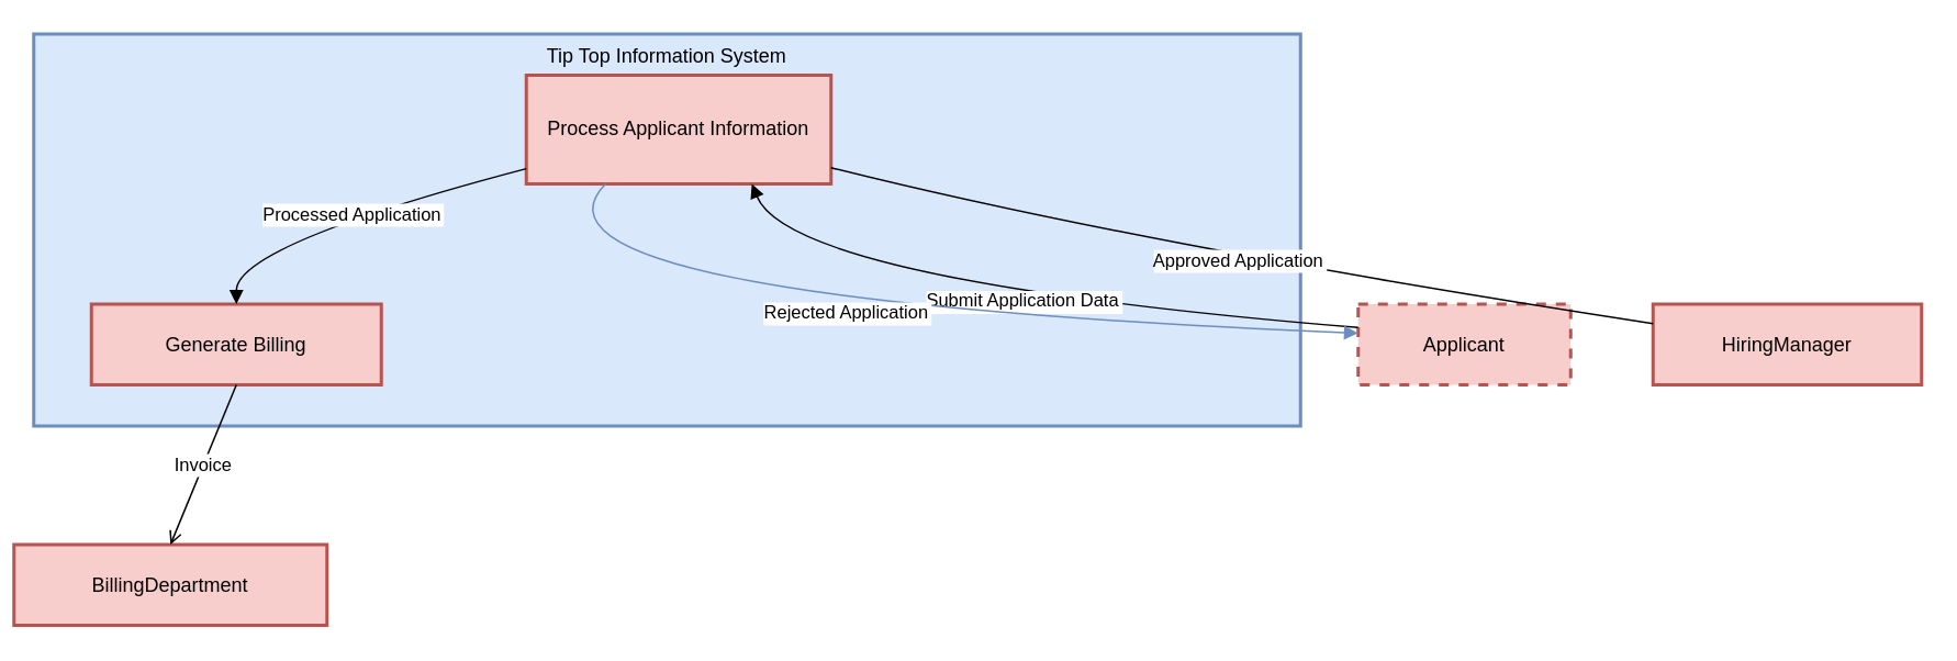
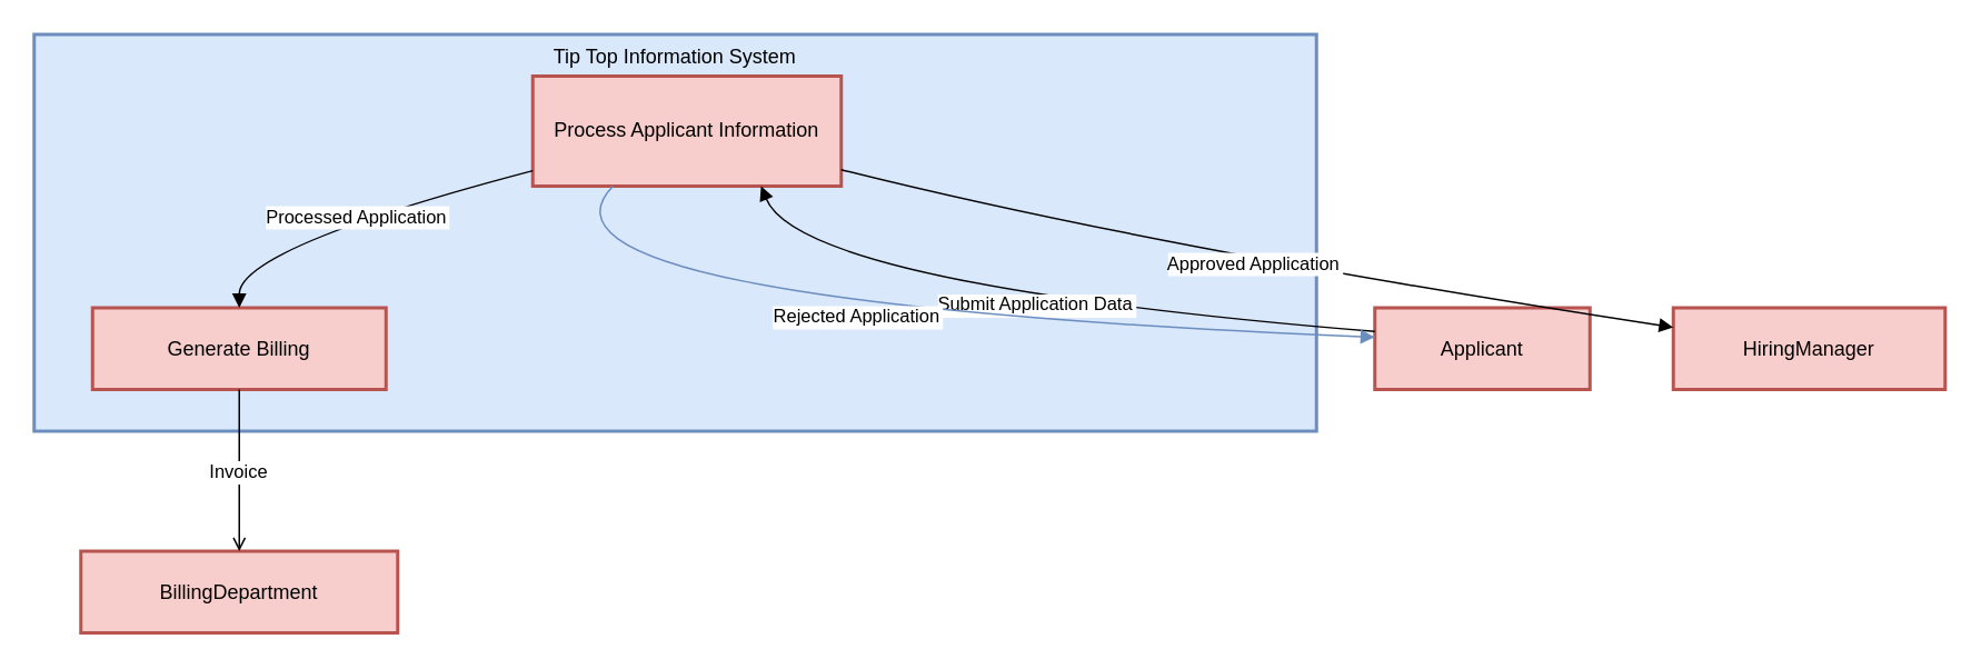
  <mxCell id="0" />
  <mxCell id="1" parent="0" />
  <mxCell id="2" value="Tip Top Information System" style="whiteSpace=wrap;strokeWidth=2;verticalAlign=top;fillColor=#dae8fc;strokeColor=#6c8ebf;" vertex="1" parent="1"><mxGeometry x="20" y="20" width="769" height="238" as="geometry" /></mxCell>
  <mxCell id="3" value="Process Applicant Information" style="whiteSpace=wrap;strokeWidth=2;fillColor=#f8cecc;strokeColor=#b85450;" vertex="1" parent="1"><mxGeometry x="319" y="45" width="185" height="66" as="geometry" /></mxCell>
  <mxCell id="4" value="Generate Billing" style="whiteSpace=wrap;strokeWidth=2;fillColor=#f8cecc;strokeColor=#b85450;" vertex="1" parent="1"><mxGeometry x="55" y="184" width="176" height="49" as="geometry" /></mxCell>
- <mxCell id="5" value="Applicant" style="whiteSpace=wrap;strokeWidth=2;fillColor=#f8cecc;strokeColor=#b85450;dashed=1;" vertex="1" parent="1"><mxGeometry x="824" y="184" width="129" height="49" as="geometry" /></mxCell>
+ <mxCell id="5" value="Applicant" style="whiteSpace=wrap;strokeWidth=2;fillColor=#f8cecc;strokeColor=#b85450;" vertex="1" parent="1"><mxGeometry x="824" y="184" width="129" height="49" as="geometry" /></mxCell>
  <mxCell id="6" value="HiringManager" style="whiteSpace=wrap;strokeWidth=2;fillColor=#f8cecc;strokeColor=#b85450;" vertex="1" parent="1"><mxGeometry x="1003" y="184" width="163" height="49" as="geometry" /></mxCell>
- <mxCell id="7" value="BillingDepartment" style="whiteSpace=wrap;strokeWidth=2;fillColor=#f8cecc;strokeColor=#b85450;" vertex="1" parent="1"><mxGeometry x="8" y="330" width="190" height="49" as="geometry" /></mxCell>
+ <mxCell id="7" value="BillingDepartment" style="whiteSpace=wrap;strokeWidth=2;fillColor=#f8cecc;strokeColor=#b85450;" vertex="1" parent="1"><mxGeometry x="48" y="330" width="190" height="49" as="geometry" /></mxCell>
  <mxCell id="8" value="Submit Application Data" style="curved=1;startArrow=none;endArrow=block;exitX=0;exitY=0.29;entryX=0.74;entryY=1;rounded=0;" edge="1" parent="1" source="5" target="3"><mxGeometry relative="1" as="geometry"><Array as="points"><mxPoint x="480" y="170" /></Array></mxGeometry></mxCell>
- <mxCell id="9" value="Approved Application" style="curved=1;startArrow=none;endArrow=none;exitX=1;exitY=0.85;entryX=0;entryY=0.24;rounded=0;" edge="1" parent="1" source="3" target="6"><mxGeometry relative="1" as="geometry"><Array as="points"><mxPoint x="691" y="148" /></Array></mxGeometry></mxCell>
+ <mxCell id="9" value="Approved Application" style="curved=1;startArrow=none;endArrow=block;exitX=1;exitY=0.85;entryX=0;entryY=0.24;rounded=0;" edge="1" parent="1" source="3" target="6"><mxGeometry relative="1" as="geometry"><Array as="points"><mxPoint x="691" y="148" /></Array></mxGeometry></mxCell>
  <mxCell id="10" value="Rejected Application" style="curved=1;startArrow=none;endArrow=block;exitX=0.26;exitY=1;entryX=0;entryY=0.36;rounded=0;fillColor=#dae8fc;strokeColor=#6c8ebf;" edge="1" parent="1" source="3" target="5"><mxGeometry relative="1" as="geometry"><Array as="points"><mxPoint x="300" y="180" /></Array></mxGeometry></mxCell>
  <mxCell id="11" value="Processed Application" style="curved=1;startArrow=none;endArrow=block;exitX=0;exitY=0.86;entryX=0.5;entryY=0;rounded=0;" edge="1" parent="1" source="3" target="4"><mxGeometry relative="1" as="geometry"><Array as="points"><mxPoint x="143" y="148" /></Array></mxGeometry></mxCell>
  <mxCell id="12" value="Invoice" style="curved=1;startArrow=none;endArrow=open;exitX=0.5;exitY=0.99;entryX=0.5;entryY=0.01;rounded=0;" edge="1" parent="1" source="4" target="7"><mxGeometry relative="1" as="geometry"><Array as="points" /></mxGeometry></mxCell>
